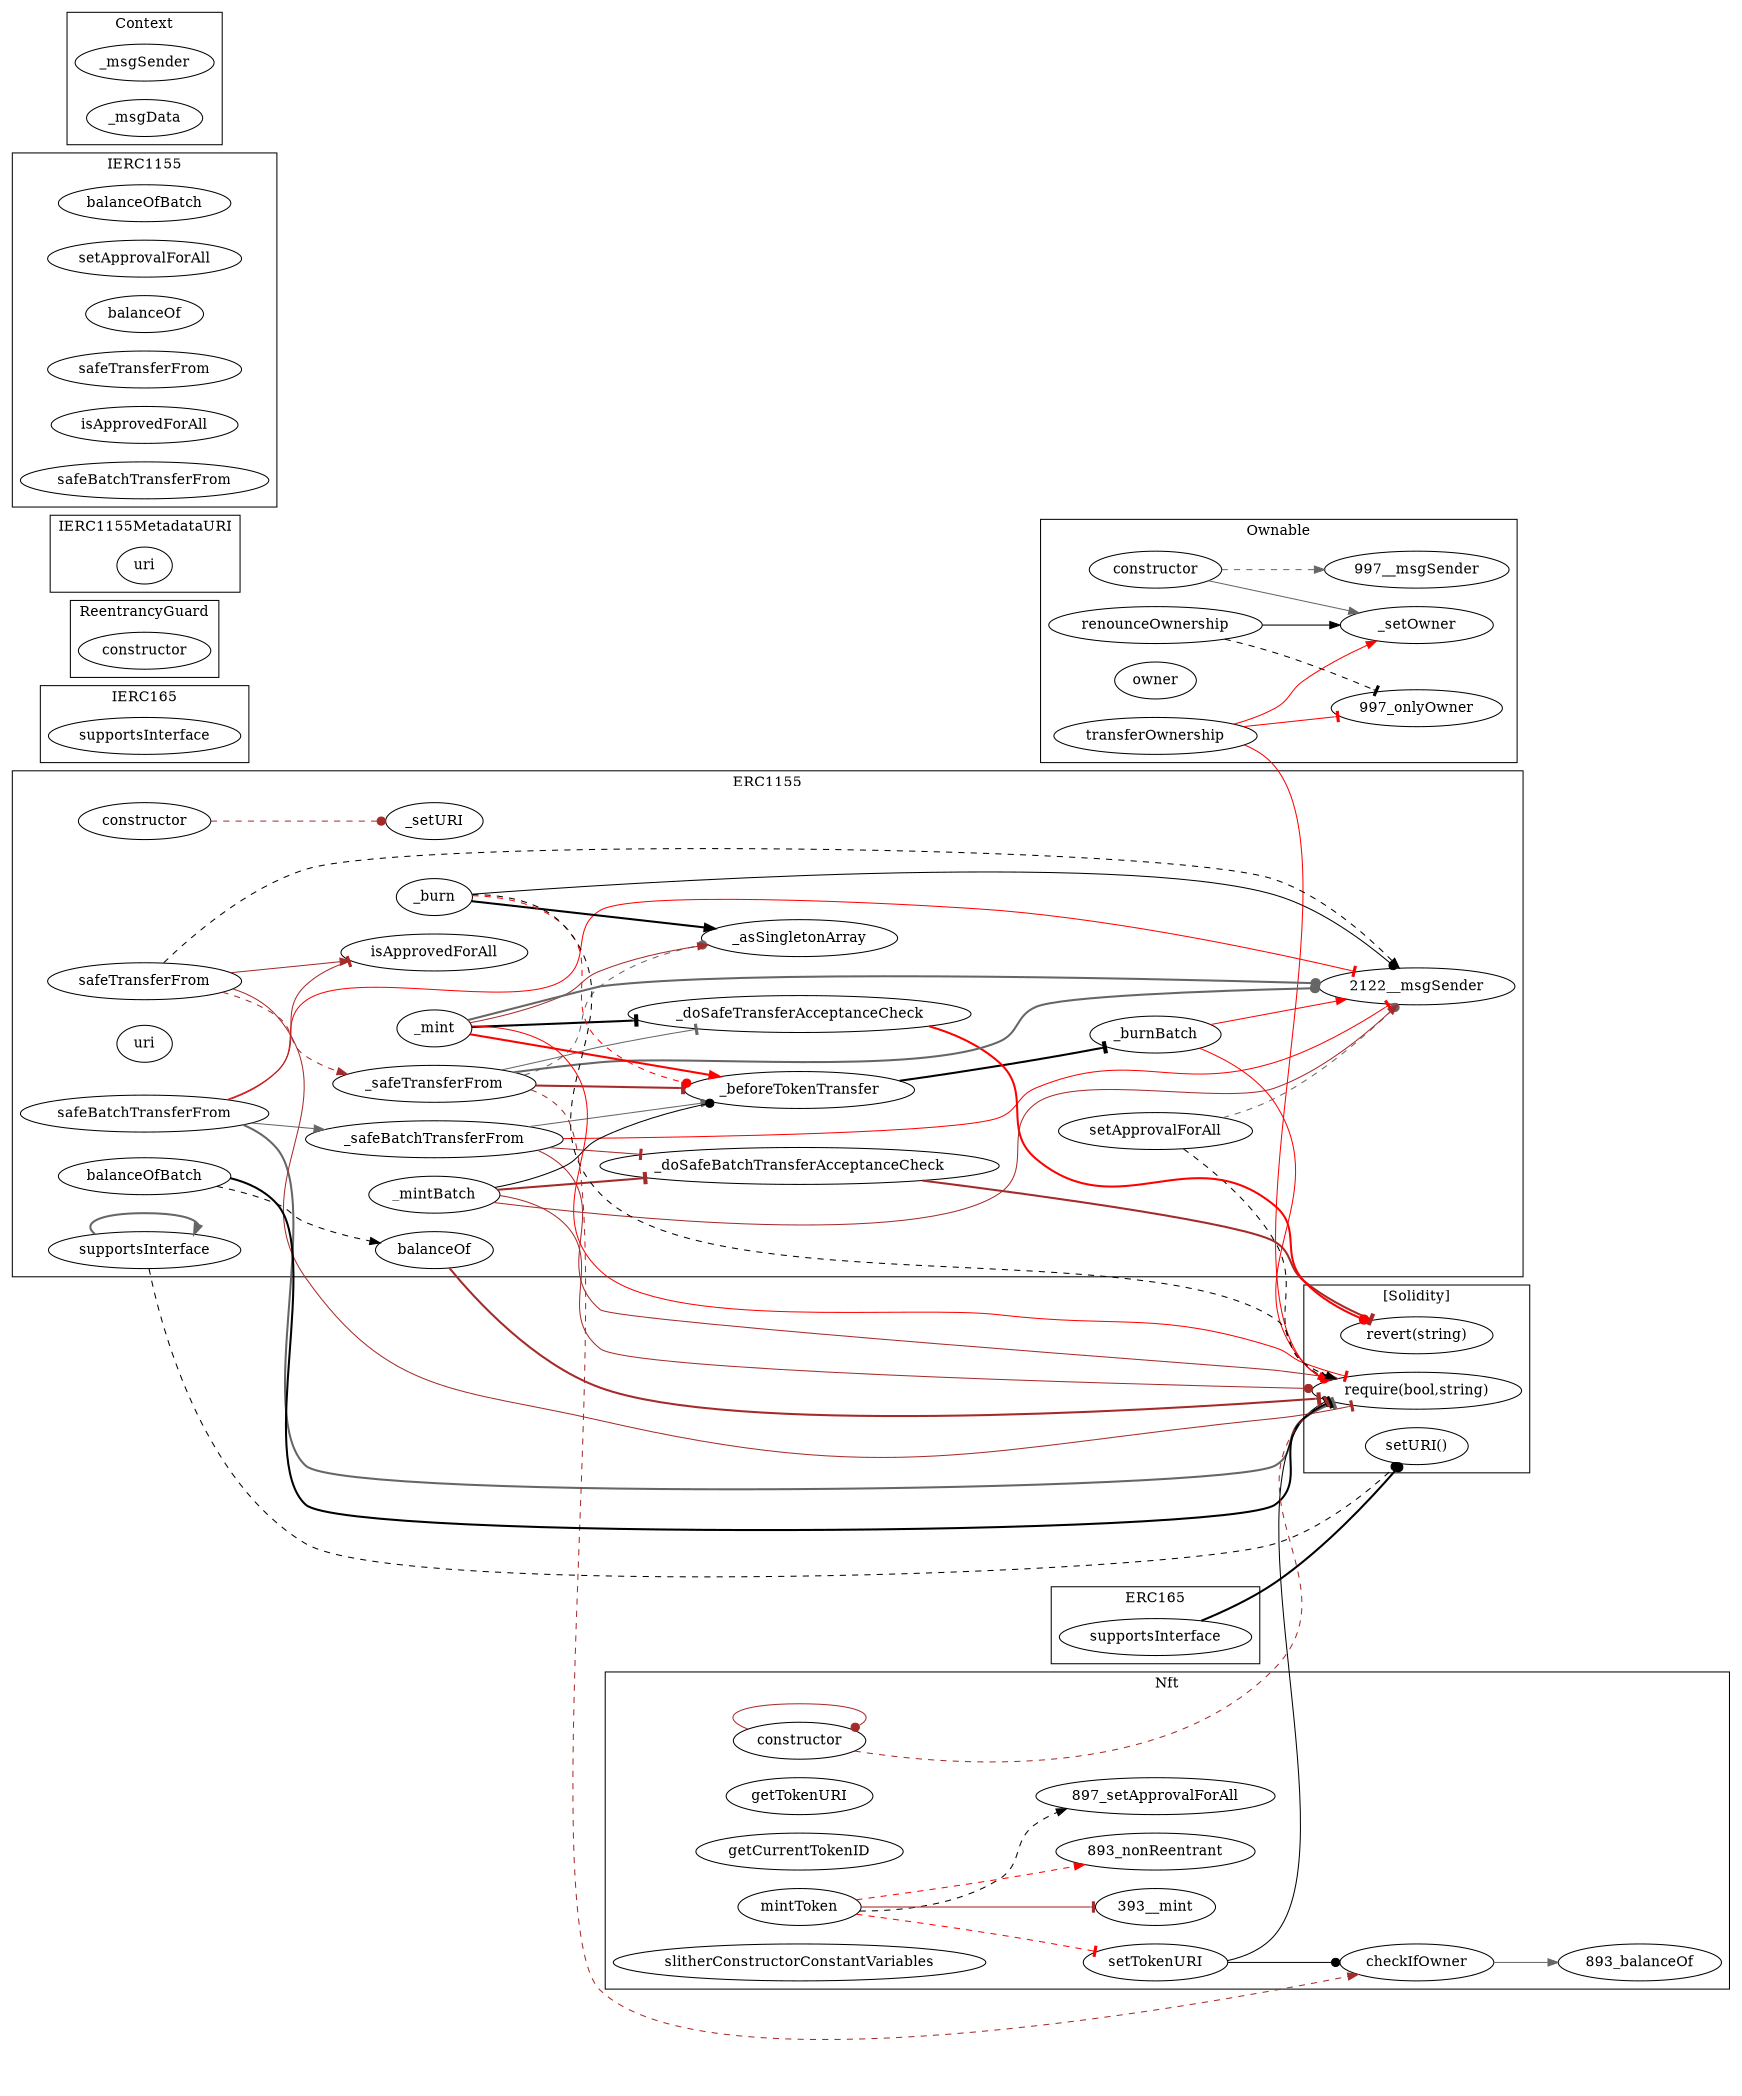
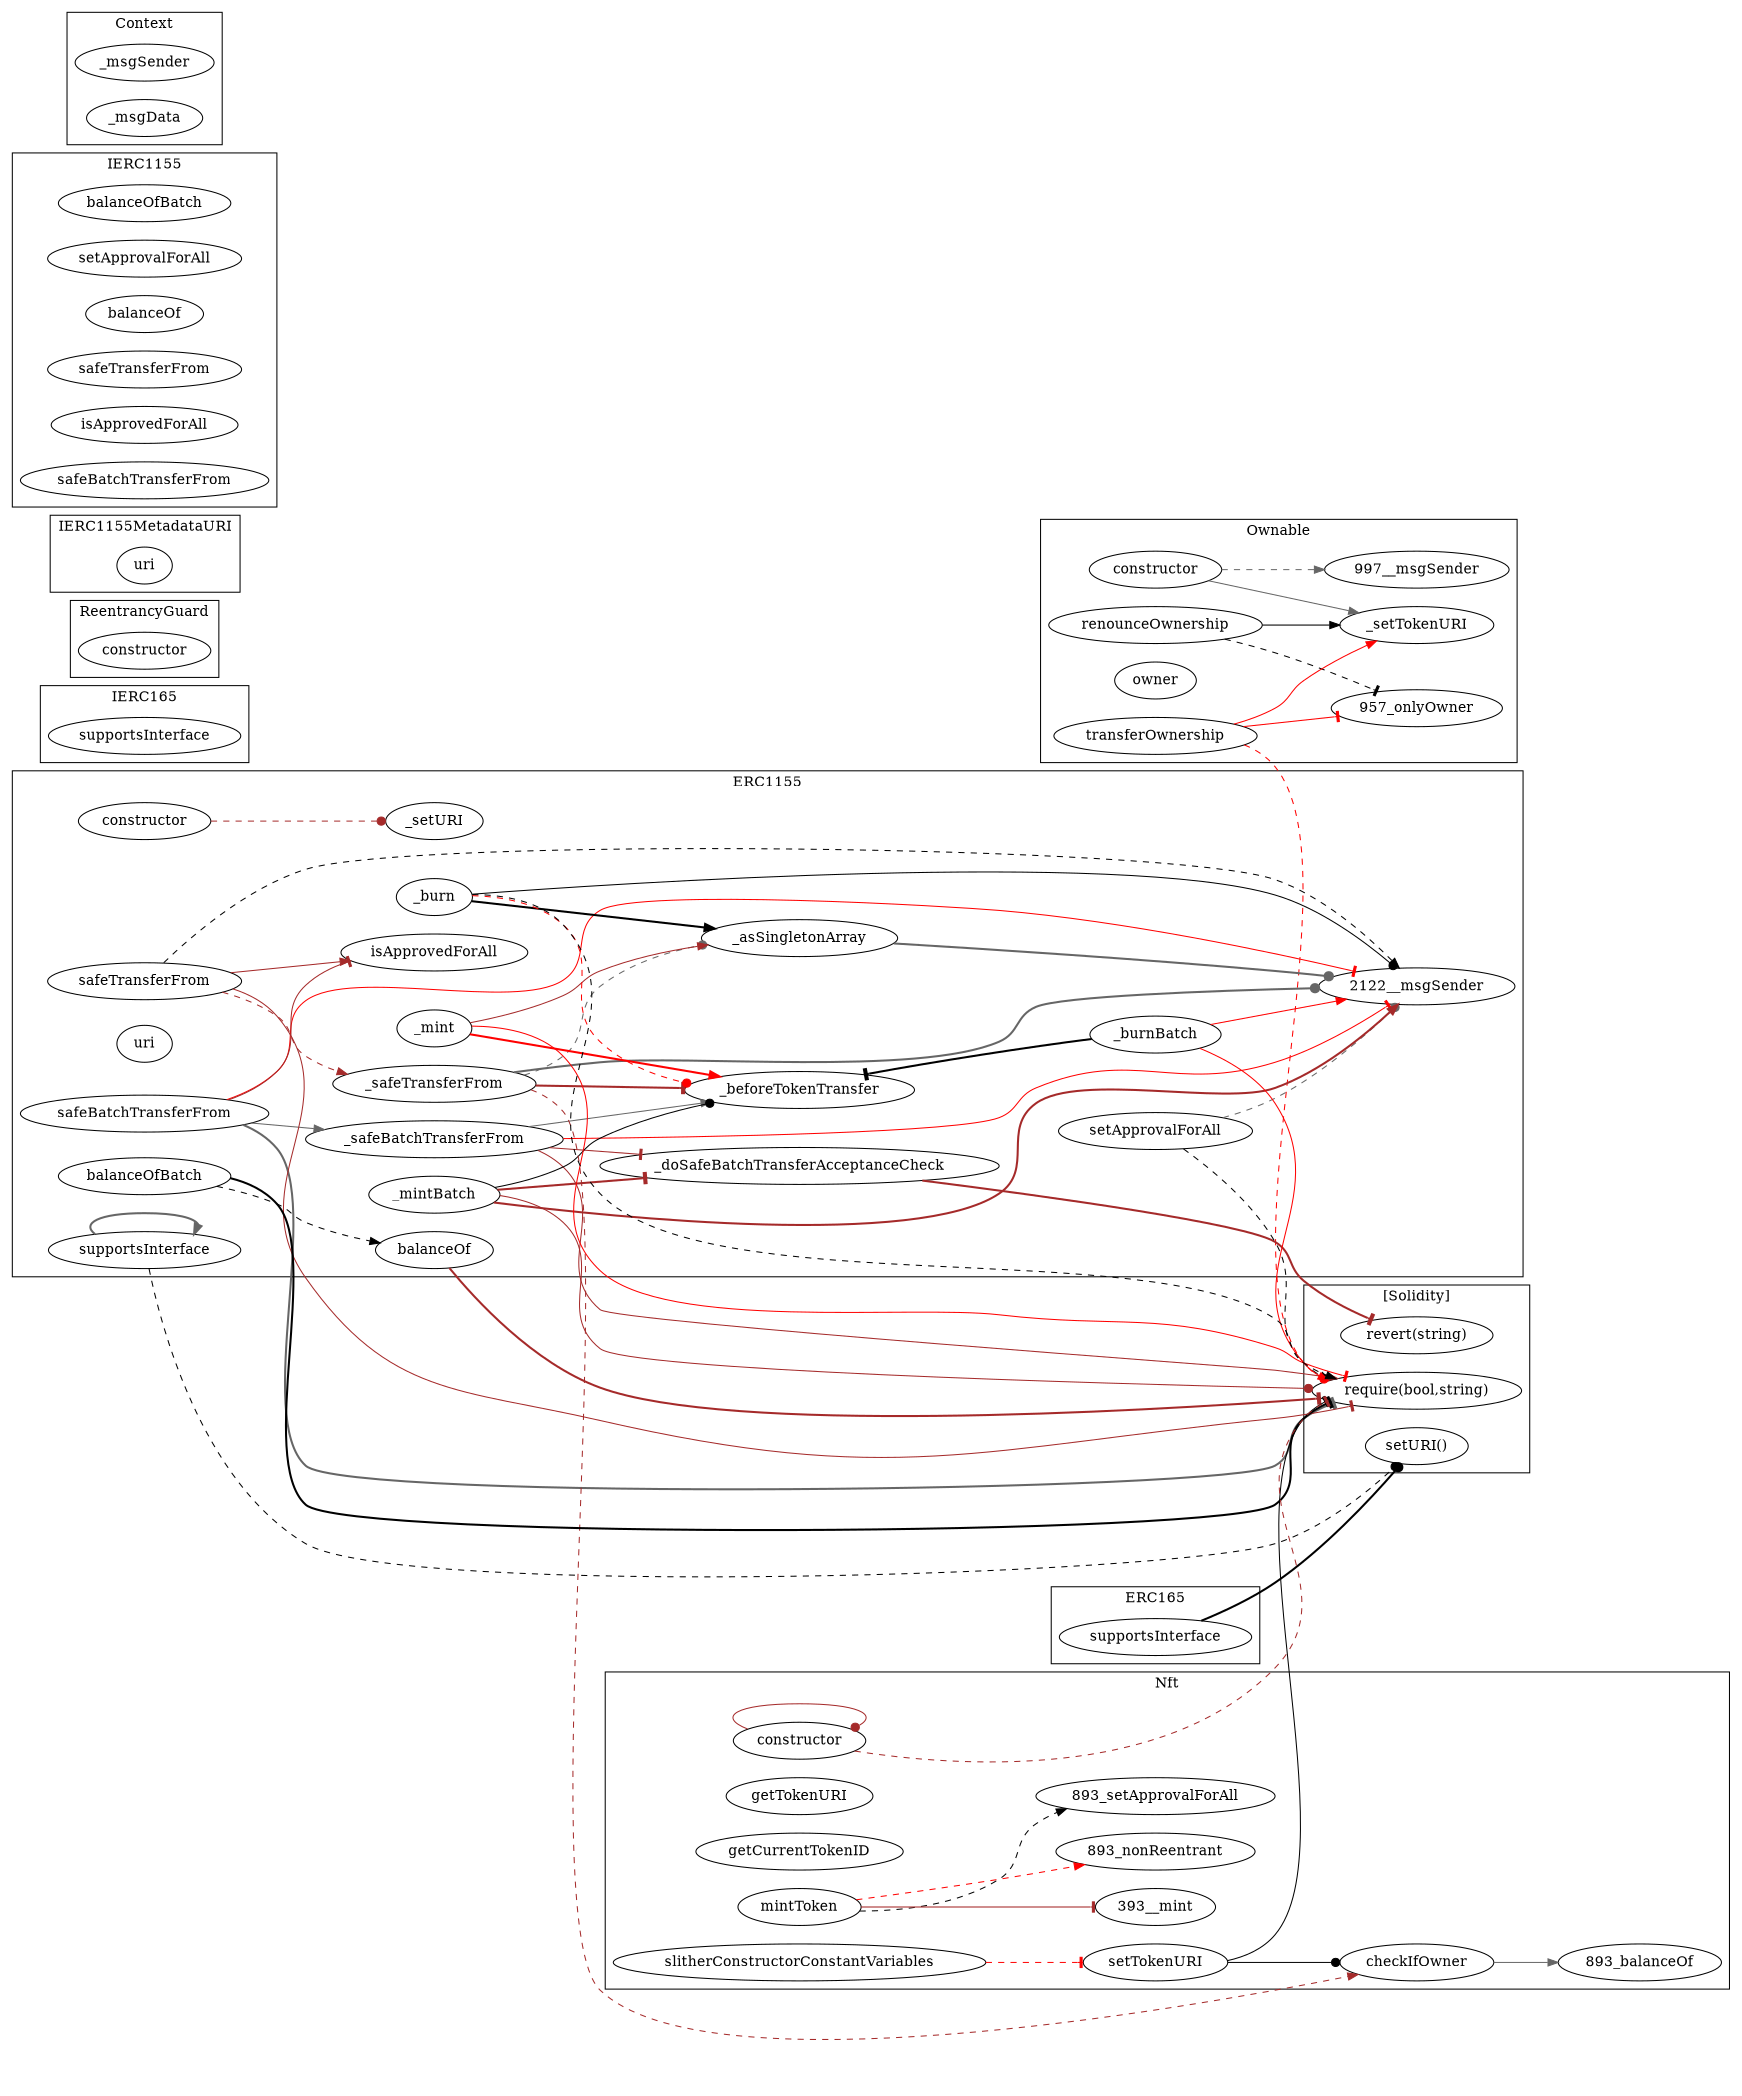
  strict digraph {
    rankdir=LR
    edge [arrowhead=normal color=brown style=solid]
    n1 [label=renounceOwnership]
-   n2 [label=_setOwner]
-   "997_onlyOwner"
+   n2 [label=_setTokenURI]
+   "997_onlyOwner" [label="957_onlyOwner"]
    n4 [label=constructor]
    "997__msgSender"
    n6 [label=owner]
    n7 [label=transferOwnership]
    n8 [label=supportsInterface]
    n9 [label=constructor]
    n10 [label=_setURI]
    n11 [label=_asSingletonArray]
    n12 [label=_doSafeBatchTransferAcceptanceCheck]
    n13 [label=setApprovalForAll]
    "2122__msgSender"
    n15 [label=_safeBatchTransferFrom]
    n16 [label=_beforeTokenTransfer]
    n17 [label=balanceOf]
-   n18 [label=_doSafeTransferAcceptanceCheck]
    n19 [label=safeBatchTransferFrom]
    n20 [label=isApprovedForAll]
    n21 [label=_mintBatch]
    n22 [label=uri]
    n23 [label=safeTransferFrom]
    n24 [label=_safeTransferFrom]
    n25 [label=_mint]
    n26 [label=_burnBatch]
    n27 [label=balanceOfBatch]
    n28 [label=_burn]
    n29 [label=supportsInterface]
    n30 [label=constructor]
    n31 [label=uri]
    n32 [label=supportsInterface]
    n33 [label=balanceOfBatch]
    n34 [label=setApprovalForAll]
    n35 [label=balanceOf]
    n36 [label=safeTransferFrom]
    n37 [label=isApprovedForAll]
    n38 [label=safeBatchTransferFrom]
    n39 [label=_msgSender]
    n40 [label=_msgData]
    n41 [label=setTokenURI]
    n42 [label=checkIfOwner]
    n43 [label=mintToken]
    "893_nonReentrant"
-   "893_setApprovalForAll" [label="897_setApprovalForAll"]
+   "893_setApprovalForAll"
    n46 [label="393__mint"]
    n47 [label=getTokenURI]
    n48 [label=getCurrentTokenID]
    n49 [label=constructor]
    "893_balanceOf"
    n51 [label=slitherConstructorConstantVariables]
    "require(bool,string)"
    "revert(string)"
    n54 [label="setURI()"]
    subgraph cluster_1 {
      label=Ownable
      n1
      n2
      "997_onlyOwner"
      n4
      "997__msgSender"
      n6
      n7
    }
    subgraph cluster_2 {
      label=IERC165
      n8
    }
    subgraph cluster_3 {
      label=ERC1155
      n9
      n10
      n11
      n12
      n13
      "2122__msgSender"
      n15
      n16
      n17
-     n18
      n19
      n20
      n21
      n22
      n23
      n24
      n25
      n26
      n27
      n28
      n29
    }
    subgraph cluster_4 {
      label=ReentrancyGuard
      n30
    }
    subgraph cluster_5 {
      label=IERC1155MetadataURI
      n31
    }
    subgraph cluster_6 {
      label=ERC165
      n32
    }
    subgraph cluster_7 {
      label=IERC1155
      n33
      n34
      n35
      n36
      n37
      n38
    }
    subgraph cluster_8 {
      label=Context
      n39
      n40
    }
    subgraph cluster_9 {
      label=Nft
      n41
      n42
      n43
      "893_nonReentrant"
      "893_setApprovalForAll"
      n46
      n47
      n48
      n49
      "893_balanceOf"
      n51
    }
    subgraph cluster_10 {
      label="[Solidity]"
      "require(bool,string)"
      "revert(string)"
      n54
    }
    n1 -> n2 [color=black]
    n1 -> "997_onlyOwner" [arrowhead=tee color=black style=dashed]
    n4 -> n2 [color=gray40]
    n4 -> "997__msgSender" [color=gray40 style=dashed]
    n7 -> n2 [color=red]
    n7 -> "997_onlyOwner" [arrowhead=tee color=red]
-   n7 -> "require(bool,string)" [arrowhead=dot color=red]
+   n7 -> "require(bool,string)" [arrowhead=dot color=red style=dashed]
    n9 -> n10 [arrowhead=dot style=dashed]
    n12 -> "revert(string)" [arrowhead=tee style=bold]
    n13 -> "2122__msgSender" [arrowhead=dot color=gray40 style=dashed]
    n13 -> "require(bool,string)" [color=black style=dashed]
    n15 -> n12 [arrowhead=tee]
    n15 -> "2122__msgSender" [arrowhead=tee color=red]
    n15 -> n16 [color=gray40]
    n15 -> "require(bool,string)"
    n17 -> "require(bool,string)" [arrowhead=tee style=bold]
-   n18 -> "revert(string)" [arrowhead=dot color=red style=bold]
    n19 -> "2122__msgSender" [arrowhead=tee color=red]
    n19 -> n15 [color=gray40]
    n19 -> n20 [arrowhead=tee]
    n19 -> "require(bool,string)" [arrowhead=tee color=gray40 style=bold]
    n21 -> n12 [arrowhead=tee style=bold]
-   n21 -> "2122__msgSender"
+   n21 -> "2122__msgSender" [style=bold]
    n21 -> n16 [arrowhead=dot color=black]
    n21 -> "require(bool,string)" [arrowhead=dot]
    n23 -> "2122__msgSender" [color=black style=dashed]
    n23 -> n20
    n23 -> n24 [style=dashed]
    n23 -> "require(bool,string)" [arrowhead=tee]
    n24 -> n11 [arrowhead=dot color=gray40 style=dashed]
    n24 -> "2122__msgSender" [arrowhead=dot color=gray40 style=bold]
    n24 -> n16 [arrowhead=tee style=bold]
-   n24 -> n18 [arrowhead=tee color=gray40]
    n24 -> n42 [style=dashed]
    n25 -> n11
-   n25 -> "2122__msgSender" [arrowhead=dot color=gray40 style=bold]
+   n11 -> "2122__msgSender" [arrowhead=dot color=gray40 style=bold]
    n25 -> n16 [color=red style=bold]
-   n25 -> n18 [arrowhead=tee color=black style=bold]
    n25 -> "require(bool,string)" [arrowhead=tee color=red]
    n26 -> "2122__msgSender" [color=red]
-   n16 -> n26 [arrowhead=tee color=black style=bold]
+   n26 -> n16 [arrowhead=tee color=black style=bold]
    n26 -> "require(bool,string)" [color=red]
    n27 -> n17 [color=black style=dashed]
    n27 -> "require(bool,string)" [arrowhead=tee color=black style=bold]
    n28 -> n11 [color=black style=bold]
    n28 -> "2122__msgSender" [arrowhead=dot color=black]
    n28 -> n16 [arrowhead=dot color=red style=dashed]
    n28 -> "require(bool,string)" [color=black style=dashed]
    n29 -> n29 [color=gray40 style=bold]
    n29 -> n54 [arrowhead=dot color=black style=dashed]
    n32 -> n54 [arrowhead=dot color=black style=bold]
    n41 -> n42 [arrowhead=dot color=black]
    n41 -> "require(bool,string)" [arrowhead=tee color=black]
    n42 -> "893_balanceOf" [color=gray40]
-   n43 -> n41 [arrowhead=tee color=red style=dashed]
+   n51 -> n41 [arrowhead=tee color=red style=dashed]
    n43 -> "893_nonReentrant" [color=red style=dashed]
    n43 -> "893_setApprovalForAll" [color=black style=dashed]
    n43 -> n46 [arrowhead=tee]
    n49 -> n49 [arrowhead=dot]
    n49 -> "require(bool,string)" [arrowhead=tee style=dashed]
  }
